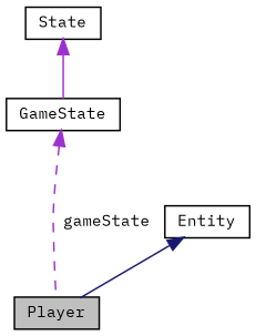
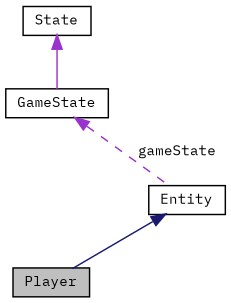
  digraph {
    fontname="IBM Plex Mono"
    node [color=black fillcolor=white fontname="IBM Plex Mono" fontsize=10 shape=record style=filled]
    edge [color=darkorchid3 dir=back fontname="IBM Plex Mono" fontsize=10 labelfontname=Helvetica labelfontsize=10 style=solid]
    n1 [fillcolor=grey75 fontcolor=black height=0.2 label=Player width=0.4]
    n2 [height=0.2 label=Entity width=0.4]
    n3 [height=0.2 label=GameState width=0.4]
    n4 [height=0.2 label=State width=0.4]
    n2 -> n1 [color=midnightblue]
-   n3 -> n1 [label=" gameState" style=dashed]
+   n3 -> n2 [label=" gameState" style=dashed]
    n4 -> n3
  }
